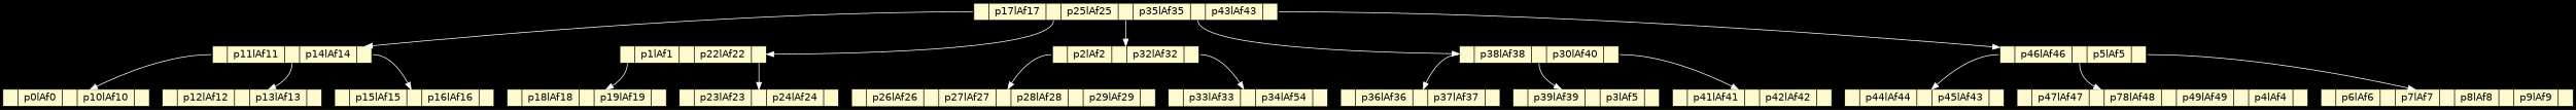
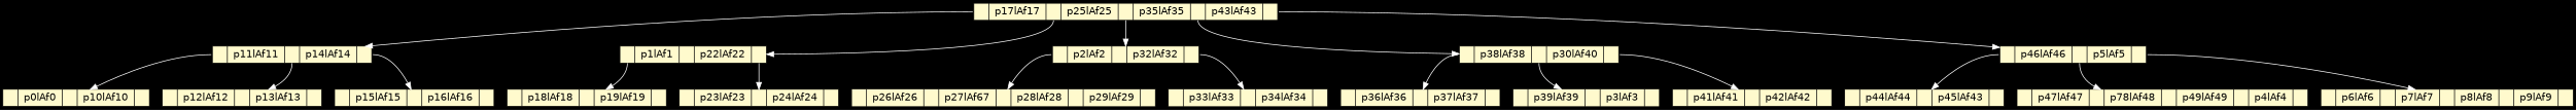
  digraph {
    bgcolor=black
    color=white
    fontcolor=white
    fontname="DejaVu Sans"
    rankdir=TB
    node [fillcolor=lemonchiffon1 fontname="DejaVu Sans" shape=record style=filled]
    edge [color=white fontname="DejaVu Sans" tailport=f0]
    n1 [height=.1 label="<f0> |p17lAf17|<f1> |p25lAf25|<f2> |p35lAf35|<f3> |p43lAf43|<f4>"]
    n2 [height=.1 label="<f0> |p11lAf11|<f1> |p14lAf14|<f2>"]
    n3 [height=.1 label="<f0> |p1lAf1|<f1> |p22lAf22|<f2>"]
    n4 [height=.1 label="<f0> |p2lAf2|<f1> |p32lAf32|<f2>"]
    n5 [height=.1 label="<f0> |p38lAf38|<f1> |p30lAf40|<f2>"]
    n6 [height=.1 label="<f0> |p46lAf46|<f1> |p5lAf5|<f2>"]
    n7 [height=.1 label="<f0> |p0lAf0|<f1> |p10lAf10|<f2>"]
    n8 [height=.1 label="<f0> |p12lAf12|<f1> |p13lAf13|<f2>"]
    n9 [height=.1 label="<f0> |p15lAf15|<f1> |p16lAf16|<f2>"]
    n10 [height=.1 label="<f0> |p18lAf18|<f1> |p19lAf19|<f2>"]
    n11 [height=.1 label="<f0> |p23lAf23|<f1> |p24lAf24|<f2>"]
-   n12 [height=.1 label="<f0> |p26lAf26|<f1> |p27lAf27|<f2> |p28lAf28|<f3> |p29lAf29|<f4>"]
-   n13 [height=.1 label="<f0> |p33lAf33|<f1> |p34lAf54|<f2>"]
+   n12 [height=.1 label="<f0> |p26lAf26|<f1> |p27lAf67|<f2> |p28lAf28|<f3> |p29lAf29|<f4>"]
+   n13 [height=.1 label="<f0> |p33lAf33|<f1> |p34lAf34|<f2>"]
    n14 [height=.1 label="<f0> |p36lAf36|<f1> |p37lAf37|<f2>"]
-   n15 [height=.1 label="<f0> |p39lAf39|<f1> |p3lAf5|<f2>"]
+   n15 [height=.1 label="<f0> |p39lAf39|<f1> |p3lAf3|<f2>"]
    n16 [height=.1 label="<f0> |p41lAf41|<f1> |p42lAf42|<f2>"]
    n17 [height=.1 label="<f0> |p44lAf44|<f1> |p45lAf43|<f2>"]
    n18 [height=.1 label="<f0> |p47lAf47|<f1> |p78lAf48|<f2> |p49lAf49|<f3> |p4lAf4|<f4>"]
    n19 [height=.1 label="<f0> |p6lAf6|<f1> |p7lAf7|<f2> |p8lAf8|<f3> |p9lAf9|<f4>"]
    n1 -> n2
    n1 -> n3 [tailport=f1]
    n1 -> n4 [tailport=f2]
    n1 -> n5 [tailport=f3]
    n1 -> n6 [tailport=f4]
    n2 -> n7
    n2 -> n8 [tailport=f1]
    n2 -> n9 [tailport=f2]
    n3 -> n10
    n3 -> n11 [tailport=f2]
    n4 -> n12
    n4 -> n13 [tailport=f2]
    n5 -> n14
    n5 -> n15 [tailport=f1]
    n5 -> n16 [tailport=f2]
    n6 -> n17
    n6 -> n18 [tailport=f1]
    n6 -> n19 [tailport=f2]
  }
